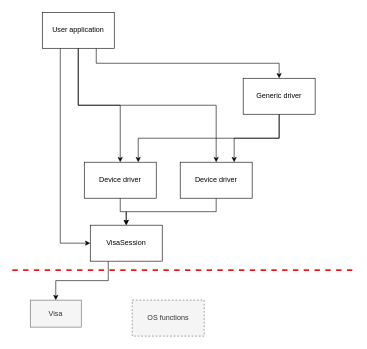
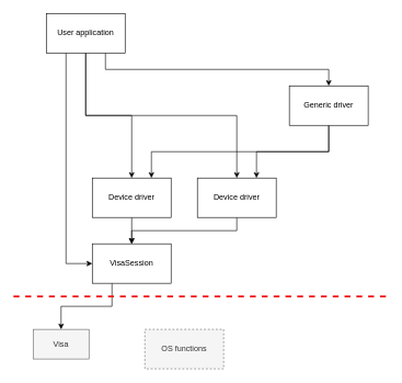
  <mxCell id="0" />
  <mxCell id="1" parent="0" />
  <mxCell id="2" style="edgeStyle=orthogonalEdgeStyle;rounded=0;orthogonalLoop=1;jettySize=auto;html=1;exitX=0.25;exitY=1;exitDx=0;exitDy=0;entryX=0.5;entryY=0;entryDx=0;entryDy=0;" parent="1" source="3" target="4" edge="1"><mxGeometry relative="1" as="geometry" /></mxCell>
- <mxCell id="3" value="VisaSession" style="rounded=0;whiteSpace=wrap;html=1;" parent="1" vertex="1"><mxGeometry x="150" y="375" width="120" height="60" as="geometry" /></mxCell>
+ <mxCell id="3" value="VisaSession" style="rounded=0;whiteSpace=wrap;html=1;" parent="1" vertex="1"><mxGeometry x="140" y="370" width="120" height="60" as="geometry" /></mxCell>
  <mxCell id="4" value="Visa" style="rounded=0;whiteSpace=wrap;html=1;fillColor=#f5f5f5;fontColor=#333333;strokeColor=#666666;" parent="1" vertex="1"><mxGeometry x="50" y="500" width="85" height="45" as="geometry" /></mxCell>
  <mxCell id="5" value="OS functions" style="rounded=0;whiteSpace=wrap;html=1;fillColor=#f5f5f5;fontColor=#333333;strokeColor=#666666;dashed=1;" parent="1" vertex="1"><mxGeometry x="220" y="500" width="120" height="60" as="geometry" /></mxCell>
  <mxCell id="6" style="edgeStyle=orthogonalEdgeStyle;rounded=0;orthogonalLoop=1;jettySize=auto;html=1;exitX=0.5;exitY=1;exitDx=0;exitDy=0;entryX=0.5;entryY=0;entryDx=0;entryDy=0;" parent="1" source="7" target="3" edge="1"><mxGeometry relative="1" as="geometry" /></mxCell>
  <mxCell id="7" value="Device driver" style="rounded=0;whiteSpace=wrap;html=1;" parent="1" vertex="1"><mxGeometry x="140" y="270" width="120" height="60" as="geometry" /></mxCell>
  <mxCell id="8" style="edgeStyle=orthogonalEdgeStyle;rounded=0;orthogonalLoop=1;jettySize=auto;html=1;exitX=0.5;exitY=1;exitDx=0;exitDy=0;entryX=0.5;entryY=0;entryDx=0;entryDy=0;" parent="1" source="9" target="3" edge="1"><mxGeometry relative="1" as="geometry" /></mxCell>
  <mxCell id="9" value="Device driver" style="rounded=0;whiteSpace=wrap;html=1;" parent="1" vertex="1"><mxGeometry x="300" y="270" width="120" height="60" as="geometry" /></mxCell>
  <mxCell id="10" style="edgeStyle=orthogonalEdgeStyle;rounded=0;orthogonalLoop=1;jettySize=auto;html=1;exitX=0.5;exitY=1;exitDx=0;exitDy=0;entryX=0.5;entryY=0;entryDx=0;entryDy=0;" parent="1" source="14" target="7" edge="1"><mxGeometry relative="1" as="geometry" /></mxCell>
  <mxCell id="11" style="edgeStyle=orthogonalEdgeStyle;rounded=0;orthogonalLoop=1;jettySize=auto;html=1;exitX=0.25;exitY=1;exitDx=0;exitDy=0;entryX=0;entryY=0.5;entryDx=0;entryDy=0;" parent="1" source="14" target="3" edge="1"><mxGeometry relative="1" as="geometry" /></mxCell>
  <mxCell id="12" style="edgeStyle=orthogonalEdgeStyle;rounded=0;orthogonalLoop=1;jettySize=auto;html=1;exitX=0.5;exitY=1;exitDx=0;exitDy=0;entryX=0.5;entryY=0;entryDx=0;entryDy=0;" parent="1" source="14" target="9" edge="1"><mxGeometry relative="1" as="geometry" /></mxCell>
  <mxCell id="13" style="edgeStyle=orthogonalEdgeStyle;rounded=0;orthogonalLoop=1;jettySize=auto;html=1;exitX=0.75;exitY=1;exitDx=0;exitDy=0;entryX=0.5;entryY=0;entryDx=0;entryDy=0;" parent="1" source="14" target="17" edge="1"><mxGeometry relative="1" as="geometry" /></mxCell>
  <mxCell id="14" value="User application" style="rounded=0;whiteSpace=wrap;html=1;" parent="1" vertex="1"><mxGeometry x="70" y="20" width="120" height="60" as="geometry" /></mxCell>
  <mxCell id="15" style="edgeStyle=orthogonalEdgeStyle;rounded=0;orthogonalLoop=1;jettySize=auto;html=1;exitX=0.5;exitY=1;exitDx=0;exitDy=0;entryX=0.75;entryY=0;entryDx=0;entryDy=0;" parent="1" source="17" target="7" edge="1"><mxGeometry relative="1" as="geometry" /></mxCell>
  <mxCell id="16" style="edgeStyle=orthogonalEdgeStyle;rounded=0;orthogonalLoop=1;jettySize=auto;html=1;exitX=0.5;exitY=1;exitDx=0;exitDy=0;entryX=0.75;entryY=0;entryDx=0;entryDy=0;" parent="1" source="17" target="9" edge="1"><mxGeometry relative="1" as="geometry" /></mxCell>
- <mxCell id="17" value="Generic driver" style="rounded=0;whiteSpace=wrap;html=1;" parent="1" vertex="1"><mxGeometry x="405" y="130" width="120" height="60" as="geometry" /></mxCell>
+ <mxCell id="17" value="Generic driver" style="rounded=0;whiteSpace=wrap;html=1;" parent="1" vertex="1"><mxGeometry x="440" y="130" width="120" height="60" as="geometry" /></mxCell>
  <mxCell id="18" value="" style="endArrow=none;dashed=1;html=1;strokeWidth=3;rounded=0;fillColor=#f8cecc;strokeColor=#F01A1A;jumpSize=6;startSize=6;endSize=6;" parent="1" edge="1"><mxGeometry width="50" height="50" relative="1" as="geometry"><mxPoint x="20" y="450" as="sourcePoint" /><mxPoint x="590" y="450" as="targetPoint" /></mxGeometry></mxCell>
